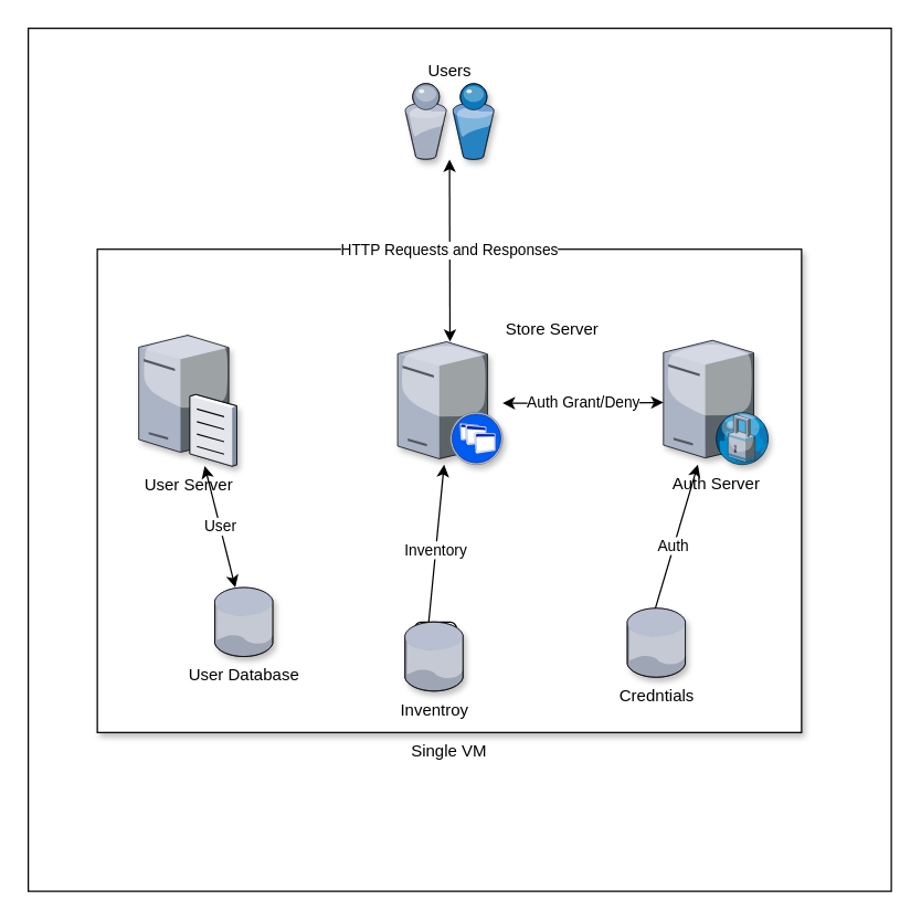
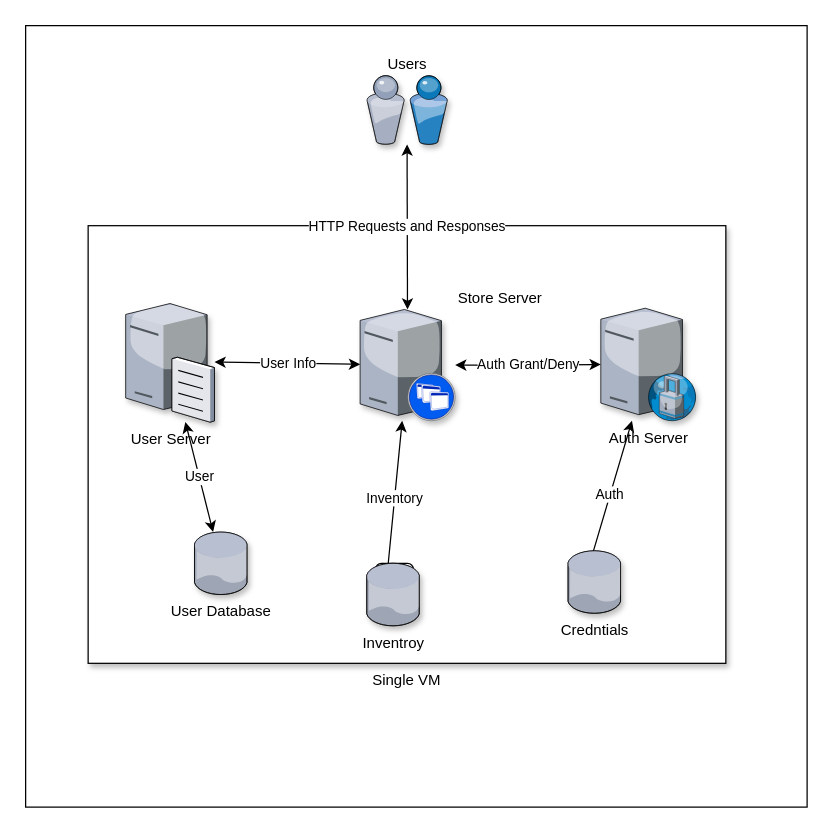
  <mxCell id="0" />
  <mxCell id="1" parent="0" />
  <mxCell id="2" value="" style="whiteSpace=wrap;html=1;aspect=fixed;" vertex="1" parent="1"><mxGeometry x="20" y="20" width="625" height="625" as="geometry" /></mxCell>
  <mxCell id="3" value="Single VM" style="rounded=0;whiteSpace=wrap;html=1;shadow=1;strokeColor=#000000;fillColor=#ffffff;labelPosition=center;verticalLabelPosition=bottom;align=center;verticalAlign=top;" parent="1" vertex="1"><mxGeometry x="70" y="180" width="510" height="350" as="geometry" /></mxCell>
  <mxCell id="4" value="HTTP Requests and Responses" style="edgeStyle=none;rounded=0;orthogonalLoop=1;jettySize=auto;html=1;startArrow=classic;startFill=1;" parent="1" source="5" target="14" edge="1"><mxGeometry relative="1" as="geometry"><mxPoint x="770" y="100.616" as="targetPoint" /></mxGeometry></mxCell>
  <mxCell id="5" value="Users" style="verticalLabelPosition=top;aspect=fixed;html=1;verticalAlign=bottom;strokeColor=none;align=center;outlineConnect=0;shape=mxgraph.citrix.users;shadow=1;labelPosition=center;" parent="1" vertex="1"><mxGeometry x="292.75" y="60" width="64.5" height="55" as="geometry" /></mxCell>
  <mxCell id="6" value="Inventory" style="edgeStyle=none;rounded=0;orthogonalLoop=1;jettySize=auto;html=1;startArrow=classic;startFill=1;" parent="1" target="14" edge="1"><mxGeometry relative="1" as="geometry"><mxPoint x="330" y="247" as="targetPoint" /><mxPoint x="310" y="460" as="sourcePoint" /><Array as="points"><mxPoint x="310" y="450" /></Array></mxGeometry></mxCell>
  <mxCell id="7" value="User Database" style="verticalLabelPosition=bottom;aspect=fixed;html=1;verticalAlign=top;strokeColor=none;align=center;outlineConnect=0;shape=mxgraph.citrix.database;shadow=1;" parent="1" vertex="1"><mxGeometry x="155" y="425" width="42.5" height="50" as="geometry" /></mxCell>
  <mxCell id="8" value="Auth" style="edgeStyle=none;rounded=0;orthogonalLoop=1;jettySize=auto;html=1;startArrow=classic;startFill=1;" parent="1" source="9" edge="1"><mxGeometry relative="1" as="geometry"><mxPoint x="470" y="454" as="targetPoint" /><Array as="points"><mxPoint x="470" y="454" /></Array></mxGeometry></mxCell>
  <mxCell id="9" value="Auth Server" style="verticalLabelPosition=bottom;aspect=fixed;html=1;verticalAlign=top;strokeColor=none;align=center;outlineConnect=0;shape=mxgraph.citrix.proxy_server;fillColor=#ffffff;shadow=1;" parent="1" vertex="1"><mxGeometry x="480" y="246" width="76.5" height="90" as="geometry" /></mxCell>
  <mxCell id="10" value="User" style="edgeStyle=none;rounded=0;orthogonalLoop=1;jettySize=auto;html=1;startArrow=classic;startFill=1;" parent="1" source="11" target="7" edge="1"><mxGeometry relative="1" as="geometry" /></mxCell>
  <mxCell id="11" value="User Server" style="verticalLabelPosition=bottom;aspect=fixed;html=1;verticalAlign=top;strokeColor=none;align=center;outlineConnect=0;shape=mxgraph.citrix.file_server;fillColor=#ffffff;shadow=1;" parent="1" vertex="1"><mxGeometry x="100" y="240" width="71" height="97" as="geometry" /></mxCell>
  <mxCell id="12" value="Auth Grant/Deny" style="edgeStyle=orthogonalEdgeStyle;rounded=0;orthogonalLoop=1;jettySize=auto;html=1;startArrow=classic;startFill=1;" parent="1" source="14" target="9" edge="1"><mxGeometry relative="1" as="geometry" /></mxCell>
+ <mxCell id="13" value="User Info" style="rounded=0;orthogonalLoop=1;jettySize=auto;html=1;startArrow=classic;startFill=1;" parent="1" source="14" target="11" edge="1"><mxGeometry relative="1" as="geometry" /></mxCell>
  <mxCell id="14" value="Store Server" style="verticalLabelPosition=top;aspect=fixed;html=1;verticalAlign=bottom;strokeColor=none;align=left;outlineConnect=0;shape=mxgraph.citrix.xenapp_server;fillColor=#ffffff;shadow=1;labelPosition=right;" parent="1" vertex="1"><mxGeometry x="287.5" y="247" width="76" height="89" as="geometry" /></mxCell>
  <mxCell id="15" value="" style="shape=ext;double=1;rounded=1;whiteSpace=wrap;html=1;" vertex="1" parent="1"><mxGeometry x="300" y="450" width="30" height="30" as="geometry" /></mxCell>
  <mxCell id="16" value="" style="shape=ext;double=1;rounded=1;whiteSpace=wrap;html=1;" vertex="1" parent="1"><mxGeometry x="460" y="450" width="30" height="30" as="geometry" /></mxCell>
  <mxCell id="17" value="Inventroy" style="verticalLabelPosition=bottom;aspect=fixed;html=1;verticalAlign=top;strokeColor=none;align=center;outlineConnect=0;shape=mxgraph.citrix.database;shadow=1;" vertex="1" parent="1"><mxGeometry x="292.75" y="450" width="42.5" height="50" as="geometry" /></mxCell>
  <mxCell id="18" value="Credntials" style="verticalLabelPosition=bottom;aspect=fixed;html=1;verticalAlign=top;strokeColor=none;align=center;outlineConnect=0;shape=mxgraph.citrix.database;shadow=1;" vertex="1" parent="1"><mxGeometry x="453.75" y="440" width="42.5" height="50" as="geometry" /></mxCell>
